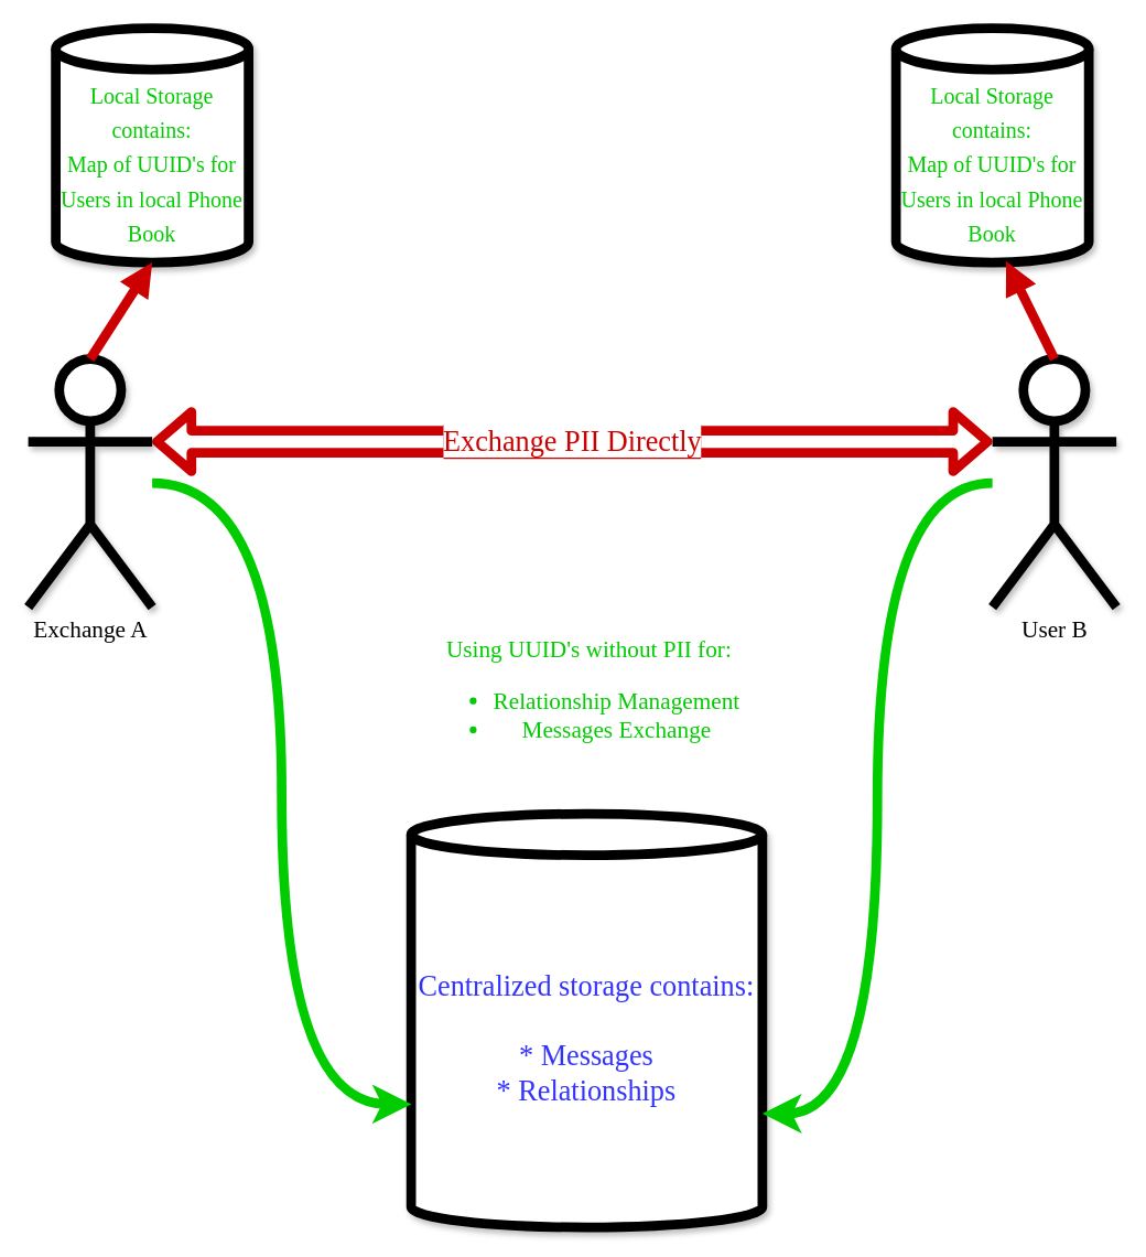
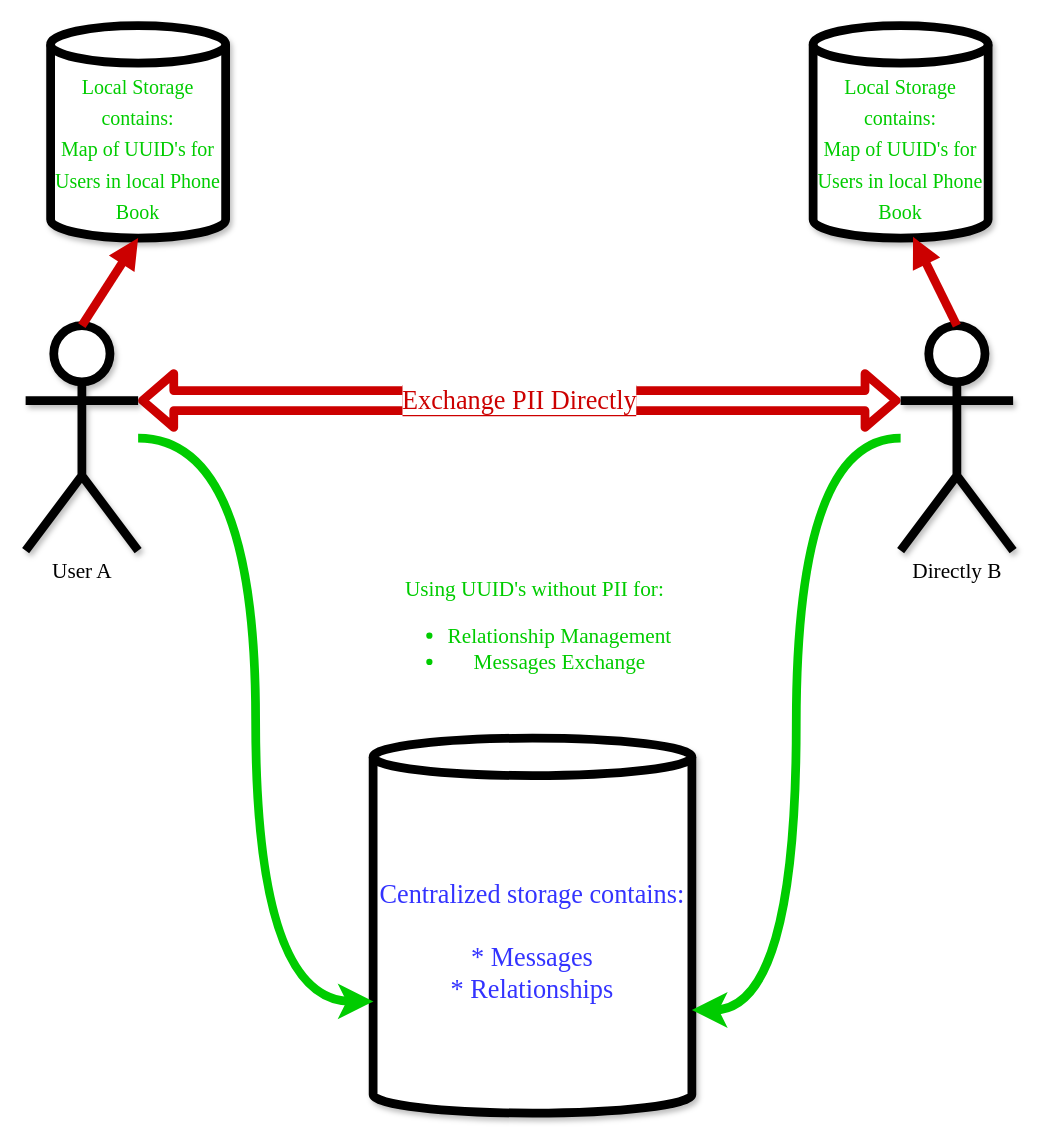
  <mxCell id="0" />
  <mxCell id="1" parent="0" />
  <mxCell id="2" value="&lt;font color=&quot;#cc0000&quot; style=&quot;background-color: rgb(255 , 255 , 255)&quot;&gt;Exchange PII Directly&lt;/font&gt;" style="sketch=0;orthogonalLoop=1;jettySize=auto;html=1;exitX=1;exitY=0.333;exitDx=0;exitDy=0;exitPerimeter=0;entryX=0;entryY=0.333;entryDx=0;entryDy=0;entryPerimeter=0;labelBackgroundColor=#CC0000;fontFamily=Comic Sans MS;fontSize=21;fontColor=#00CC00;strokeColor=#CC0000;shape=flexArrow;endArrow=block;startArrow=block;strokeWidth=7;" parent="1" source="3" target="6" edge="1"><mxGeometry relative="1" as="geometry" /></mxCell>
- <mxCell id="3" value="&lt;font style=&quot;font-size: 17px&quot;&gt;Exchange A&lt;/font&gt;" style="shape=umlActor;verticalLabelPosition=bottom;verticalAlign=top;html=1;outlineConnect=0;rounded=0;sketch=0;shadow=1;fontFamily=Comic Sans MS;strokeWidth=7;" parent="1" vertex="1"><mxGeometry x="20" y="260" width="90" height="180" as="geometry" /></mxCell>
+ <mxCell id="3" value="&lt;font style=&quot;font-size: 17px&quot;&gt;User A&lt;/font&gt;" style="shape=umlActor;verticalLabelPosition=bottom;verticalAlign=top;html=1;outlineConnect=0;rounded=0;sketch=0;shadow=1;fontFamily=Comic Sans MS;strokeWidth=7;" parent="1" vertex="1"><mxGeometry x="20" y="260" width="90" height="180" as="geometry" /></mxCell>
  <mxCell id="4" value="&lt;font style=&quot;font-size: 21px&quot;&gt;&lt;font color=&quot;#3333ff&quot;&gt;Centralized storage contains:&lt;br&gt;&lt;br&gt;* Messages&lt;br&gt;* Relationships&lt;/font&gt;&lt;/font&gt;" style="shape=cylinder3;whiteSpace=wrap;html=1;boundedLbl=1;backgroundOutline=1;size=15;rounded=0;shadow=1;sketch=0;fontFamily=Comic Sans MS;strokeWidth=7;" parent="1" vertex="1"><mxGeometry x="298" y="590" width="255" height="300" as="geometry" /></mxCell>
  <mxCell id="5" style="edgeStyle=orthogonalEdgeStyle;curved=1;sketch=0;orthogonalLoop=1;jettySize=auto;html=1;entryX=1;entryY=0;entryDx=0;entryDy=217.5;entryPerimeter=0;strokeColor=#00CC00;fontFamily=Comic Sans MS;strokeWidth=7;" parent="1" source="6" target="4" edge="1"><mxGeometry relative="1" as="geometry"><mxPoint x="710" y="280" as="sourcePoint" /></mxGeometry></mxCell>
- <mxCell id="6" value="&lt;font style=&quot;font-size: 17px&quot;&gt;User B&lt;/font&gt;" style="shape=umlActor;verticalLabelPosition=bottom;verticalAlign=top;html=1;outlineConnect=0;rounded=0;sketch=0;shadow=1;fontFamily=Comic Sans MS;strokeWidth=7;" parent="1" vertex="1"><mxGeometry x="720" y="260" width="90" height="180" as="geometry" /></mxCell>
+ <mxCell id="6" value="&lt;font style=&quot;font-size: 17px&quot;&gt;Directly B&lt;/font&gt;" style="shape=umlActor;verticalLabelPosition=bottom;verticalAlign=top;html=1;outlineConnect=0;rounded=0;sketch=0;shadow=1;fontFamily=Comic Sans MS;strokeWidth=7;" parent="1" vertex="1"><mxGeometry x="720" y="260" width="90" height="180" as="geometry" /></mxCell>
  <mxCell id="7" value="&lt;font style=&quot;font-size: 16px&quot;&gt;Local Storage&lt;br&gt;contains:&lt;br&gt;Map of UUID's for Users in local Phone Book&lt;/font&gt;" style="shape=cylinder3;whiteSpace=wrap;html=1;boundedLbl=1;backgroundOutline=1;size=15;rounded=0;shadow=1;sketch=0;fontFamily=Comic Sans MS;fontSize=21;fontColor=#00CC00;strokeWidth=7;" parent="1" vertex="1"><mxGeometry x="40" y="20" width="140" height="170" as="geometry" /></mxCell>
  <mxCell id="8" value="&lt;font style=&quot;font-size: 16px&quot;&gt;Local Storage&lt;br&gt;contains:&lt;br&gt;Map of UUID's for Users in local Phone Book&lt;/font&gt;" style="shape=cylinder3;whiteSpace=wrap;html=1;boundedLbl=1;backgroundOutline=1;size=15;rounded=0;shadow=1;sketch=0;fontFamily=Comic Sans MS;fontSize=21;fontColor=#00CC00;strokeWidth=7;" parent="1" vertex="1"><mxGeometry x="650" y="20" width="140" height="170" as="geometry" /></mxCell>
  <mxCell id="9" style="edgeStyle=none;sketch=0;orthogonalLoop=1;jettySize=auto;html=1;entryX=0.5;entryY=1;entryDx=0;entryDy=0;entryPerimeter=0;labelBackgroundColor=#FFFFFF;fontFamily=Comic Sans MS;fontSize=21;fontColor=#CC0000;startArrow=none;endArrow=block;strokeColor=#CC0000;startFill=0;exitX=0.5;exitY=0;exitDx=0;exitDy=0;exitPerimeter=0;strokeWidth=7;" parent="1" source="3" target="7" edge="1"><mxGeometry relative="1" as="geometry" /></mxCell>
  <mxCell id="10" style="edgeStyle=none;sketch=0;orthogonalLoop=1;jettySize=auto;html=1;labelBackgroundColor=#FFFFFF;fontFamily=Comic Sans MS;fontSize=21;fontColor=#CC0000;startArrow=none;endArrow=block;strokeColor=#CC0000;startFill=0;exitX=0.5;exitY=0;exitDx=0;exitDy=0;exitPerimeter=0;entryX=0.571;entryY=0.994;entryDx=0;entryDy=0;entryPerimeter=0;strokeWidth=7;" parent="1" source="6" target="8" edge="1"><mxGeometry relative="1" as="geometry"><mxPoint x="689.375" y="260" as="sourcePoint" /><mxPoint x="680" y="230" as="targetPoint" /></mxGeometry></mxCell>
  <mxCell id="11" style="edgeStyle=orthogonalEdgeStyle;curved=1;sketch=0;orthogonalLoop=1;jettySize=auto;html=1;entryX=0.001;entryY=0.702;entryDx=0;entryDy=0;entryPerimeter=0;strokeColor=#00CC00;fontFamily=Comic Sans MS;strokeWidth=7;" parent="1" source="3" target="4" edge="1"><mxGeometry relative="1" as="geometry"><mxPoint x="120" y="330" as="sourcePoint" /></mxGeometry></mxCell>
  <mxCell id="12" value="&lt;font style=&quot;font-size: 17px&quot; color=&quot;#00cc00&quot;&gt;Using UUID's without PII for:&lt;br&gt;&lt;ul&gt;&lt;li&gt;&lt;font style=&quot;font-size: 17px&quot; color=&quot;#00cc00&quot;&gt;Relationship Management&lt;/font&gt;&lt;/li&gt;&lt;li&gt;Messages Exchange&lt;/li&gt;&lt;/ul&gt;&lt;/font&gt;" style="edgeLabel;html=1;align=center;verticalAlign=middle;resizable=0;points=[];fontFamily=Comic Sans MS;" parent="11" vertex="1" connectable="0"><mxGeometry x="-0.353" y="-31" relative="1" as="geometry"><mxPoint x="253" y="45" as="offset" /></mxGeometry></mxCell>
